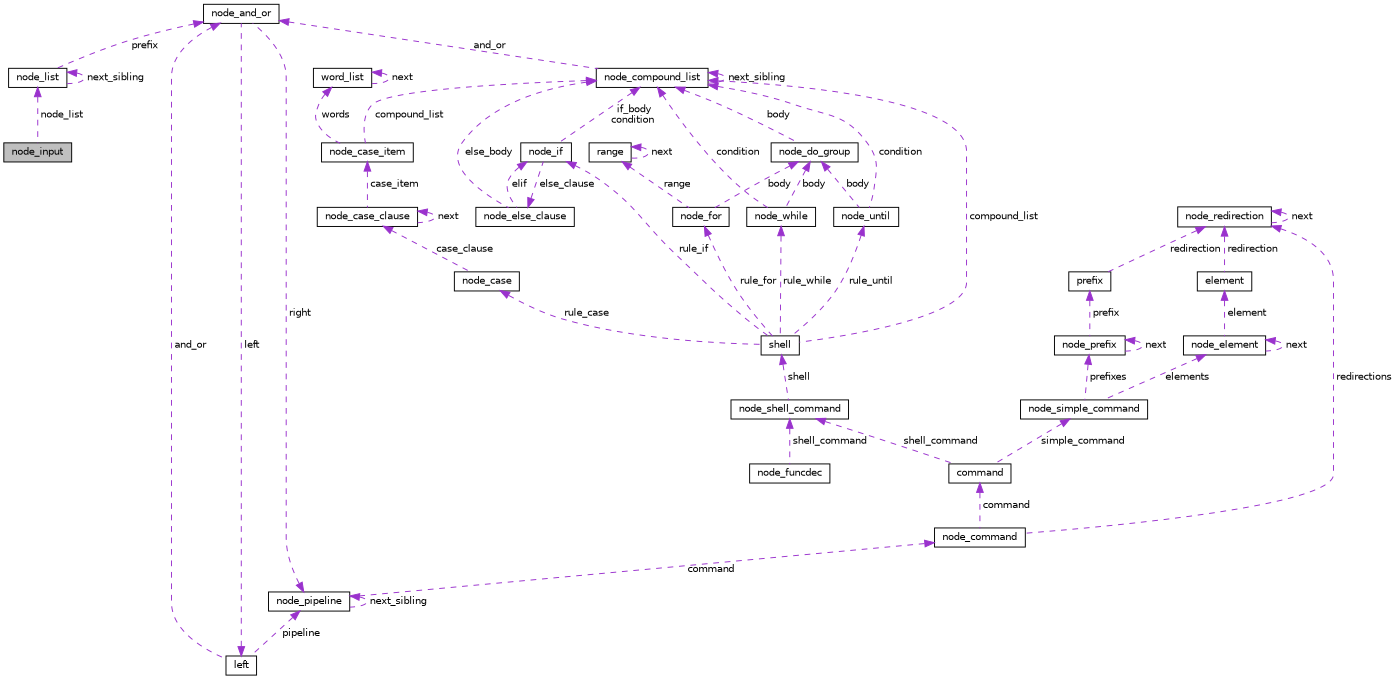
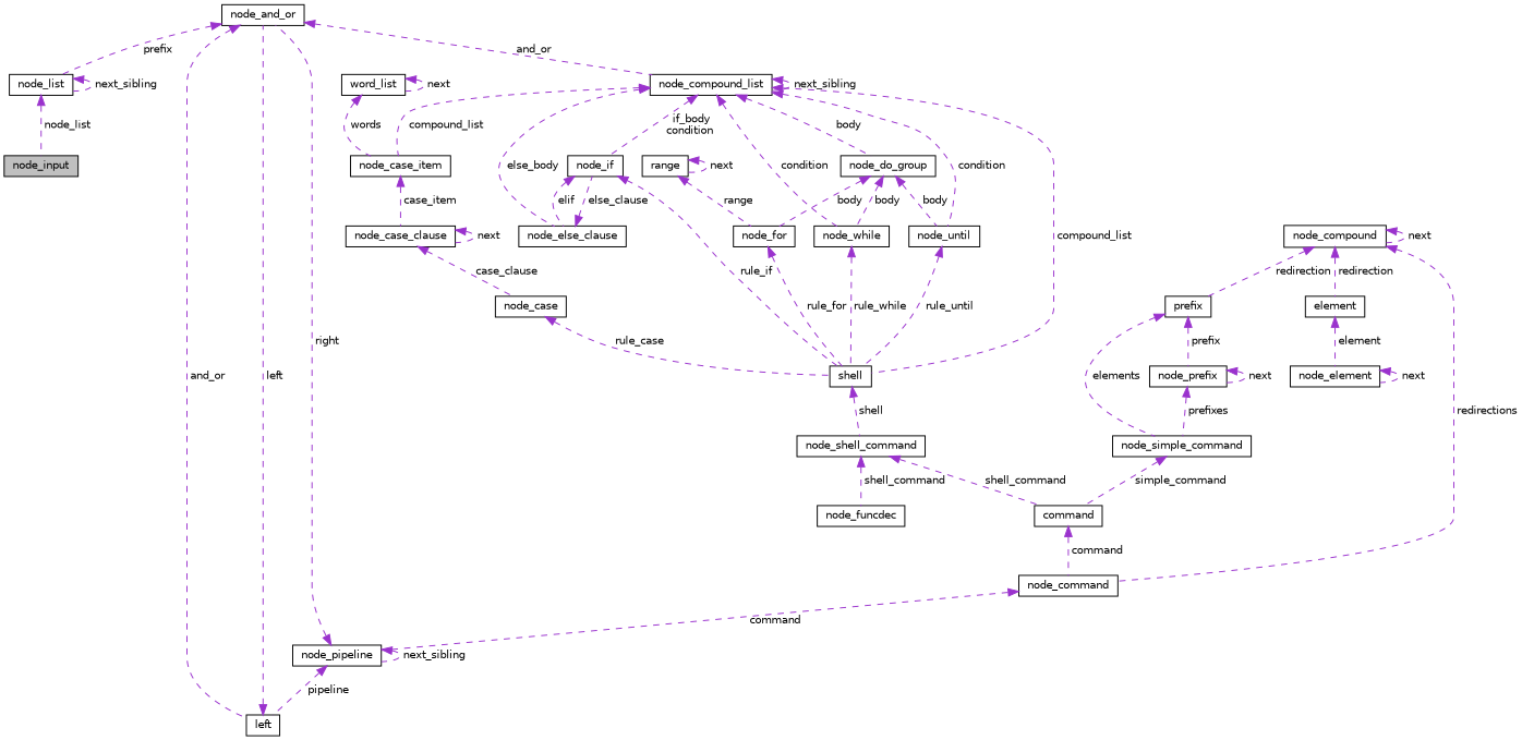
  digraph {
    node [color=black fillcolor=white fontname=Helvetica fontsize=10 shape=record style=filled]
    edge [color=darkorchid3 dir=back fontname=Helvetica fontsize=10 labelfontname=Helvetica labelfontsize=10 style=dashed]
    n1 [fillcolor=grey75 fontcolor=black height=0.2 label=node_input width=0.4]
    n2 [height=0.2 label=node_list width=0.4]
    n3 [height=0.2 label=node_and_or width=0.4]
    n4 [height=0.2 label=node_compound_list width=0.4]
    n5 [height=0.2 label=left width=0.4]
    n6 [height=0.2 label=shell width=0.4]
    n7 [height=0.2 label=node_if width=0.4]
    n8 [height=0.2 label=node_else_clause width=0.4]
    n9 [height=0.2 label=node_until width=0.4]
    n10 [height=0.2 label=node_do_group width=0.4]
    n11 [height=0.2 label=node_while width=0.4]
    n12 [height=0.2 label=node_case_item width=0.4]
    n13 [height=0.2 label=node_pipeline width=0.4]
    n14 [height=0.2 label=node_command width=0.4]
-   n15 [height=0.2 label=node_redirection width=0.4]
+   n15 [height=0.2 label=node_compound width=0.4]
    n16 [height=0.2 label=element width=0.4]
    n17 [height=0.2 label=prefix width=0.4]
    n18 [height=0.2 label=node_element width=0.4]
    n19 [height=0.2 label=node_prefix width=0.4]
    n20 [height=0.2 label=command width=0.4]
    n21 [height=0.2 label=node_funcdec width=0.4]
    n22 [height=0.2 label=node_shell_command width=0.4]
    n23 [height=0.2 label=node_for width=0.4]
    n24 [height=0.2 label=node_case_clause width=0.4]
    n25 [height=0.2 label=range width=0.4]
    n26 [height=0.2 label=node_case width=0.4]
    n27 [height=0.2 label=word_list width=0.4]
    n28 [height=0.2 label=node_simple_command width=0.4]
    n2 -> n1 [label=" node_list"]
    n2 -> n2 [label=" next_sibling"]
    n3 -> n2 [label=" prefix"]
    n3 -> n4 [label=" and_or"]
    n3 -> n5 [label=" and_or"]
    n4 -> n4 [label=" next_sibling"]
    n4 -> n6 [label=" compound_list"]
    n4 -> n7 [label=" if_body\ncondition"]
    n4 -> n8 [label=" else_body"]
    n4 -> n9 [label=" condition"]
    n4 -> n10 [label=" body"]
    n4 -> n11 [label=" condition"]
    n4 -> n12 [label=" compound_list"]
    n5 -> n3 [label=" left"]
    n6 -> n22 [label=" shell"]
    n7 -> n6 [label=" rule_if"]
    n7 -> n8 [label=" elif"]
    n8 -> n7 [label=" else_clause"]
    n9 -> n6 [label=" rule_until"]
    n10 -> n9 [label=" body"]
    n10 -> n11 [label=" body"]
    n10 -> n23 [label=" body"]
    n11 -> n6 [label=" rule_while"]
    n12 -> n24 [label=" case_item"]
    n13 -> n3 [label=" right"]
    n13 -> n5 [label=" pipeline"]
    n13 -> n13 [label=" next_sibling"]
    n14 -> n13 [label=" command"]
    n15 -> n14 [label=" redirections"]
    n15 -> n15 [label=" next"]
    n15 -> n16 [label=" redirection"]
    n15 -> n17 [label=" redirection"]
    n16 -> n18 [label=" element"]
    n17 -> n19 [label=" prefix"]
    n18 -> n18 [label=" next"]
-   n18 -> n28 [label=" elements"]
+   n17 -> n28 [label=" elements"]
    n19 -> n19 [label=" next"]
    n19 -> n28 [label=" prefixes"]
    n20 -> n14 [label=" command"]
    n22 -> n20 [label=" shell_command"]
    n22 -> n21 [label=" shell_command"]
    n23 -> n6 [label=" rule_for"]
    n24 -> n24 [label=" next"]
    n24 -> n26 [label=" case_clause"]
    n25 -> n23 [label=" range"]
    n25 -> n25 [label=" next"]
    n26 -> n6 [label=" rule_case"]
    n27 -> n12 [label=" words"]
    n27 -> n27 [label=" next"]
    n28 -> n20 [label=" simple_command"]
  }
